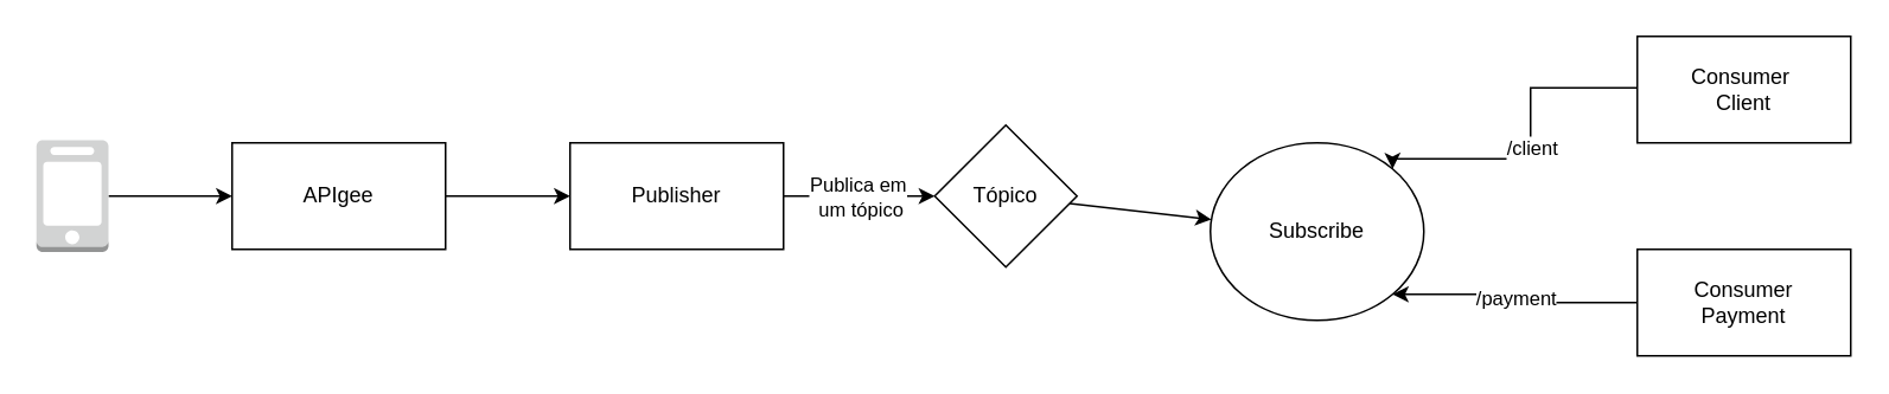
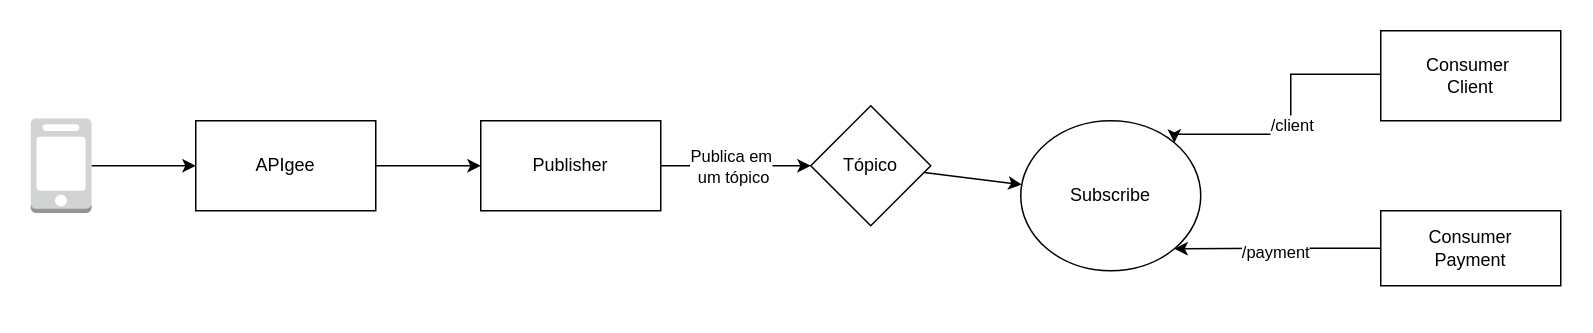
  <mxCell id="0" />
  <mxCell id="1" parent="0" />
  <mxCell id="2" value="" style="edgeStyle=orthogonalEdgeStyle;rounded=0;orthogonalLoop=1;jettySize=auto;html=1;" parent="1" source="4" target="6" edge="1"><mxGeometry relative="1" as="geometry" /></mxCell>
  <mxCell id="3" value="Publica em&lt;br&gt;&amp;nbsp;um tópico" style="edgeLabel;html=1;align=center;verticalAlign=middle;resizable=0;points=[];" parent="2" vertex="1" connectable="0"><mxGeometry x="-0.255" y="3" relative="1" as="geometry"><mxPoint x="9" y="3" as="offset" /></mxGeometry></mxCell>
  <mxCell id="4" value="Publisher" style="rounded=0;whiteSpace=wrap;html=1;" parent="1" vertex="1"><mxGeometry x="320" y="80" width="120" height="60" as="geometry" /></mxCell>
  <mxCell id="5" value="" style="edgeStyle=none;html=1;" edge="1" parent="1" source="6" target="11"><mxGeometry relative="1" as="geometry" /></mxCell>
- <mxCell id="6" value="Tópico" style="rhombus;whiteSpace=wrap;html=1;rounded=0;" parent="1" vertex="1"><mxGeometry x="525" y="70" width="80" height="80" as="geometry" /></mxCell>
+ <mxCell id="6" value="Tópico" style="rhombus;whiteSpace=wrap;html=1;rounded=0;" parent="1" vertex="1"><mxGeometry x="540" y="70" width="80" height="80" as="geometry" /></mxCell>
  <mxCell id="7" style="edgeStyle=orthogonalEdgeStyle;rounded=0;orthogonalLoop=1;jettySize=auto;html=1;entryX=0;entryY=0.5;entryDx=0;entryDy=0;" parent="1" source="8" target="4" edge="1"><mxGeometry relative="1" as="geometry" /></mxCell>
  <mxCell id="8" value="APIgee" style="rounded=0;whiteSpace=wrap;html=1;strokeColor=default;" parent="1" vertex="1"><mxGeometry x="130" y="80" width="120" height="60" as="geometry" /></mxCell>
  <mxCell id="9" style="edgeStyle=orthogonalEdgeStyle;rounded=0;orthogonalLoop=1;jettySize=auto;html=1;entryX=0;entryY=0.5;entryDx=0;entryDy=0;" parent="1" source="10" target="8" edge="1"><mxGeometry relative="1" as="geometry" /></mxCell>
  <mxCell id="10" value="" style="outlineConnect=0;dashed=0;verticalLabelPosition=bottom;verticalAlign=top;align=center;html=1;shape=mxgraph.aws3.mobile_client;fillColor=#D2D3D3;gradientColor=none;strokeColor=default;" parent="1" vertex="1"><mxGeometry x="20" y="78.5" width="40.5" height="63" as="geometry" /></mxCell>
  <mxCell id="11" value="Subscribe" style="ellipse;whiteSpace=wrap;html=1;rounded=0;" vertex="1" parent="1"><mxGeometry x="680" y="80" width="120" height="100" as="geometry" /></mxCell>
  <mxCell id="12" style="edgeStyle=orthogonalEdgeStyle;rounded=0;orthogonalLoop=1;jettySize=auto;html=1;entryX=1;entryY=0;entryDx=0;entryDy=0;exitX=0;exitY=0.5;exitDx=0;exitDy=0;" edge="1" parent="1" source="14" target="11"><mxGeometry relative="1" as="geometry"><mxPoint x="850" y="80" as="targetPoint" /><Array as="points"><mxPoint x="860" y="49" /><mxPoint x="860" y="89" /></Array></mxGeometry></mxCell>
  <mxCell id="13" value="/client" style="edgeLabel;html=1;align=center;verticalAlign=middle;resizable=0;points=[];" vertex="1" connectable="0" parent="12"><mxGeometry x="0.017" relative="1" as="geometry"><mxPoint as="offset" /></mxGeometry></mxCell>
  <mxCell id="14" value="Consumer&amp;nbsp;&lt;br&gt;Client" style="rounded=0;whiteSpace=wrap;html=1;" vertex="1" parent="1"><mxGeometry x="920" y="20" width="120" height="60" as="geometry" /></mxCell>
  <mxCell id="15" style="edgeStyle=orthogonalEdgeStyle;rounded=0;orthogonalLoop=1;jettySize=auto;html=1;entryX=1;entryY=1;entryDx=0;entryDy=0;" edge="1" parent="1" source="17" target="11"><mxGeometry relative="1" as="geometry"><mxPoint x="850" y="120" as="targetPoint" /></mxGeometry></mxCell>
  <mxCell id="16" value="/payment" style="edgeLabel;html=1;align=center;verticalAlign=middle;resizable=0;points=[];" vertex="1" connectable="0" parent="15"><mxGeometry x="0.033" y="2" relative="1" as="geometry"><mxPoint as="offset" /></mxGeometry></mxCell>
- <mxCell id="17" value="Consumer&lt;br&gt;Payment" style="rounded=0;whiteSpace=wrap;html=1;" vertex="1" parent="1"><mxGeometry x="920" y="140" width="120" height="60" as="geometry" /></mxCell>
+ <mxCell id="17" value="Consumer&lt;br&gt;Payment" style="rounded=0;whiteSpace=wrap;html=1;" vertex="1" parent="1"><mxGeometry x="920" y="140" width="120" height="50" as="geometry" /></mxCell>
